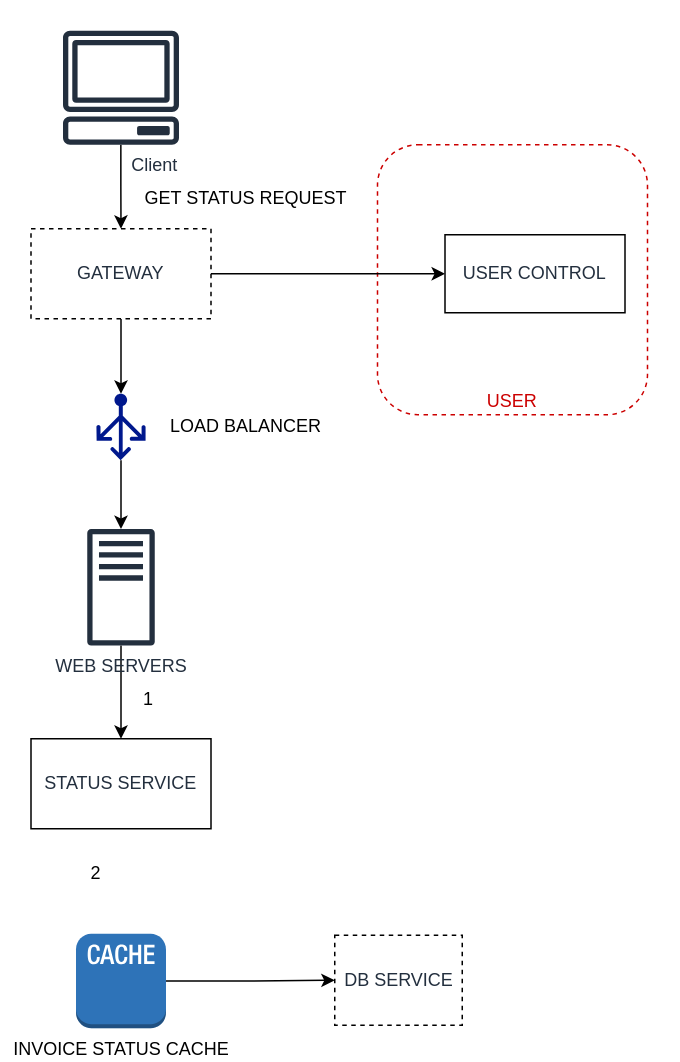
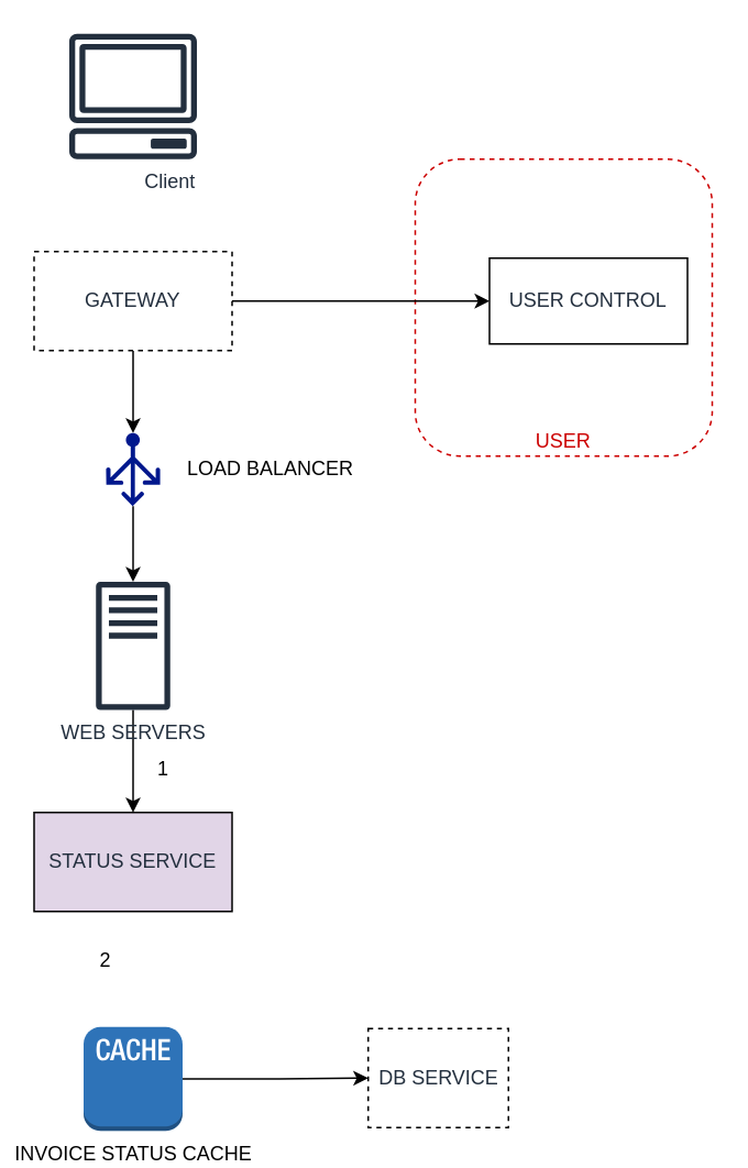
  <mxCell id="0" />
  <mxCell id="1" parent="0" />
  <mxCell id="2" value="USER" style="rounded=1;whiteSpace=wrap;html=1;fillColor=#ffffff;verticalAlign=bottom;dashed=1;strokeColor=#CC0000;fontColor=#CC0000;" parent="1" vertex="1"><mxGeometry x="251" y="96" width="180" height="180" as="geometry" /></mxCell>
  <mxCell id="3" value="" style="edgeStyle=orthogonalEdgeStyle;rounded=0;orthogonalLoop=1;jettySize=auto;html=1;" parent="1" source="4" target="10" edge="1"><mxGeometry relative="1" as="geometry" /></mxCell>
  <mxCell id="4" value="WEB SERVERS" style="outlineConnect=0;fontColor=#232F3E;gradientColor=none;fillColor=#232F3E;strokeColor=none;dashed=0;verticalLabelPosition=bottom;verticalAlign=top;align=center;html=1;fontSize=12;fontStyle=0;aspect=fixed;pointerEvents=1;shape=mxgraph.aws4.traditional_server;" parent="1" vertex="1"><mxGeometry x="57.5" y="352" width="45" height="78" as="geometry" /></mxCell>
- <mxCell id="5" value="" style="edgeStyle=orthogonalEdgeStyle;rounded=0;orthogonalLoop=1;jettySize=auto;html=1;" parent="1" source="6" target="8" edge="1"><mxGeometry relative="1" as="geometry" /></mxCell>
  <mxCell id="6" value="Client" style="outlineConnect=0;fontColor=#232F3E;gradientColor=none;fillColor=#232F3E;strokeColor=none;dashed=0;verticalLabelPosition=bottom;verticalAlign=top;align=right;html=1;fontSize=12;fontStyle=0;aspect=fixed;pointerEvents=1;shape=mxgraph.aws4.client;" parent="1" vertex="1"><mxGeometry x="41" y="20" width="78" height="76" as="geometry" /></mxCell>
  <mxCell id="7" value="" style="edgeStyle=orthogonalEdgeStyle;rounded=0;orthogonalLoop=1;jettySize=auto;html=1;" parent="1" source="8" target="16" edge="1"><mxGeometry relative="1" as="geometry" /></mxCell>
  <mxCell id="8" value="GATEWAY" style="whiteSpace=wrap;html=1;dashed=1;fontColor=#232F3E;fontStyle=0;verticalAlign=middle;" parent="1" vertex="1"><mxGeometry x="20" y="152" width="120" height="60" as="geometry" /></mxCell>
  <mxCell id="9" value="" style="edgeStyle=orthogonalEdgeStyle;rounded=0;orthogonalLoop=1;jettySize=auto;html=1;exitX=1;exitY=0.5;exitDx=0;exitDy=0;" parent="1" source="8" target="11" edge="1"><mxGeometry relative="1" as="geometry" /></mxCell>
- <mxCell id="10" value="STATUS SERVICE" style="whiteSpace=wrap;html=1;dashed=0;fontColor=#232F3E;fontStyle=0;verticalAlign=middle;" parent="1" vertex="1"><mxGeometry x="20" y="492" width="120" height="60" as="geometry" /></mxCell>
+ <mxCell id="10" value="STATUS SERVICE" style="whiteSpace=wrap;html=1;dashed=0;fontColor=#232F3E;fontStyle=0;verticalAlign=middle;fillColor=#e1d5e7;" parent="1" vertex="1"><mxGeometry x="20" y="492" width="120" height="60" as="geometry" /></mxCell>
  <mxCell id="11" value="USER CONTROL " style="whiteSpace=wrap;html=1;dashed=0;fontColor=#232F3E;fontStyle=0;verticalAlign=middle;" parent="1" vertex="1"><mxGeometry x="296" y="156" width="120" height="52" as="geometry" /></mxCell>
- <mxCell id="12" value="GET STATUS REQUEST" style="text;html=1;align=center;verticalAlign=middle;resizable=0;points=[];autosize=1;strokeColor=none;" parent="1" vertex="1"><mxGeometry x="87.5" y="122" width="150" height="20" as="geometry" /></mxCell>
  <mxCell id="13" style="edgeStyle=orthogonalEdgeStyle;rounded=0;orthogonalLoop=1;jettySize=auto;html=1;entryX=0;entryY=0.5;entryDx=0;entryDy=0;" edge="1" parent="1" source="14" target="19"><mxGeometry relative="1" as="geometry"><mxPoint x="258" y="653.5" as="targetPoint" /></mxGeometry></mxCell>
  <mxCell id="14" value="INVOICE STATUS CACHE" style="outlineConnect=0;dashed=0;verticalLabelPosition=bottom;verticalAlign=top;align=center;html=1;shape=mxgraph.aws3.cache_node;fillColor=#2E73B8;gradientColor=none;strokeColor=#000000;" parent="1" vertex="1"><mxGeometry x="50" y="622" width="60" height="63" as="geometry" /></mxCell>
  <mxCell id="15" value="" style="edgeStyle=orthogonalEdgeStyle;rounded=0;orthogonalLoop=1;jettySize=auto;html=1;" parent="1" source="16" target="4" edge="1"><mxGeometry relative="1" as="geometry" /></mxCell>
  <mxCell id="16" value="" style="aspect=fixed;pointerEvents=1;shadow=0;dashed=0;html=1;labelPosition=center;verticalLabelPosition=bottom;verticalAlign=top;align=center;fillColor=#00188D;shape=mxgraph.azure.load_balancer_generic;strokeColor=none;" parent="1" vertex="1"><mxGeometry x="63.62" y="262" width="32.76" height="44.27" as="geometry" /></mxCell>
  <mxCell id="17" value="LOAD BALANCER" style="text;html=1;align=center;verticalAlign=middle;resizable=0;points=[];autosize=1;strokeColor=none;" parent="1" vertex="1"><mxGeometry x="102.5" y="274.13" width="120" height="20" as="geometry" /></mxCell>
  <mxCell id="18" value="1" style="text;html=1;align=center;verticalAlign=middle;resizable=0;points=[];autosize=1;strokeColor=none;" parent="1" vertex="1"><mxGeometry x="87.5" y="456" width="20" height="20" as="geometry" /></mxCell>
  <mxCell id="19" value="DB SERVICE" style="whiteSpace=wrap;html=1;dashed=1;fontColor=#232F3E;fontStyle=0;verticalAlign=middle;" parent="1" vertex="1"><mxGeometry x="222.5" y="623" width="85" height="60" as="geometry" /></mxCell>
  <mxCell id="20" value="&lt;div&gt;2&lt;/div&gt;" style="text;html=1;align=center;verticalAlign=middle;resizable=0;points=[];autosize=1;strokeColor=none;" vertex="1" parent="1"><mxGeometry x="52.5" y="572" width="20" height="20" as="geometry" /></mxCell>
